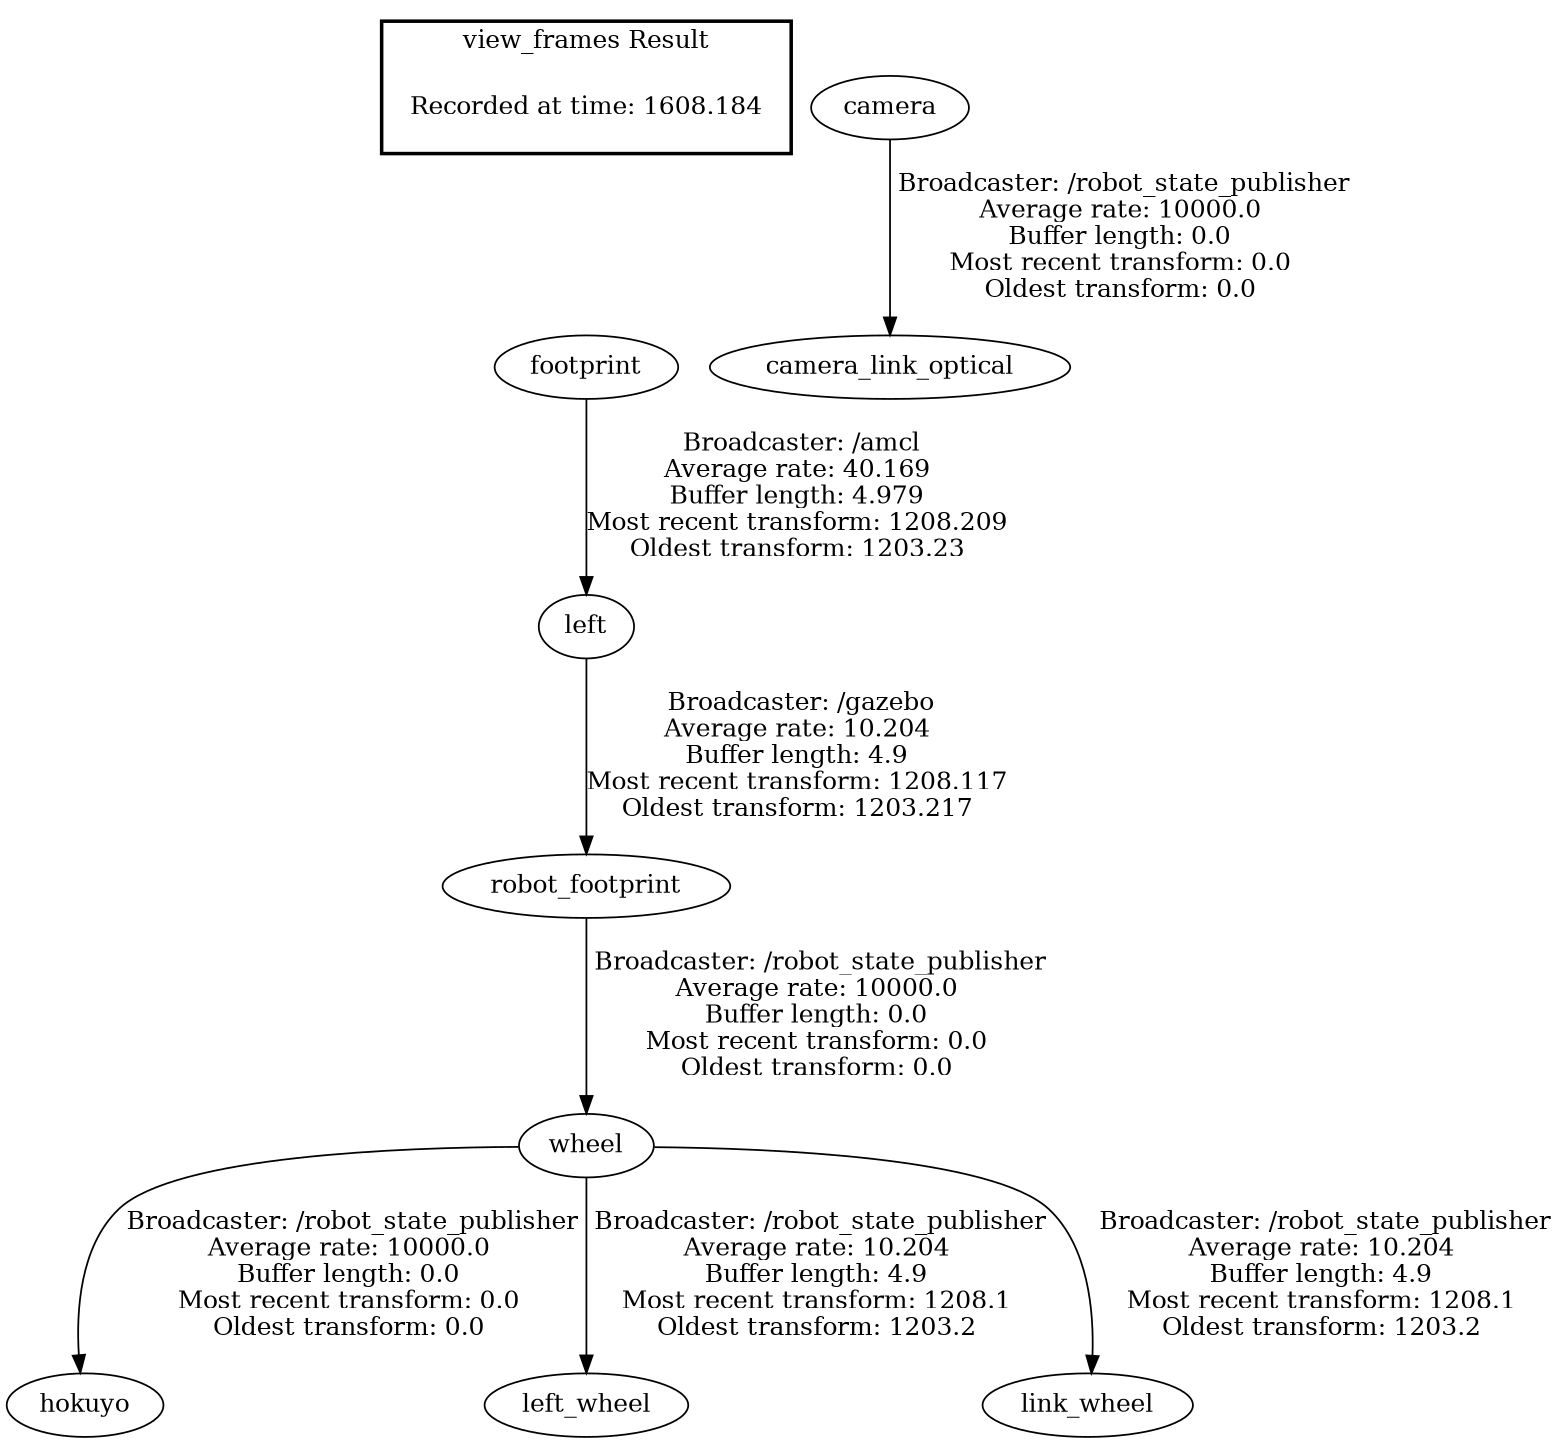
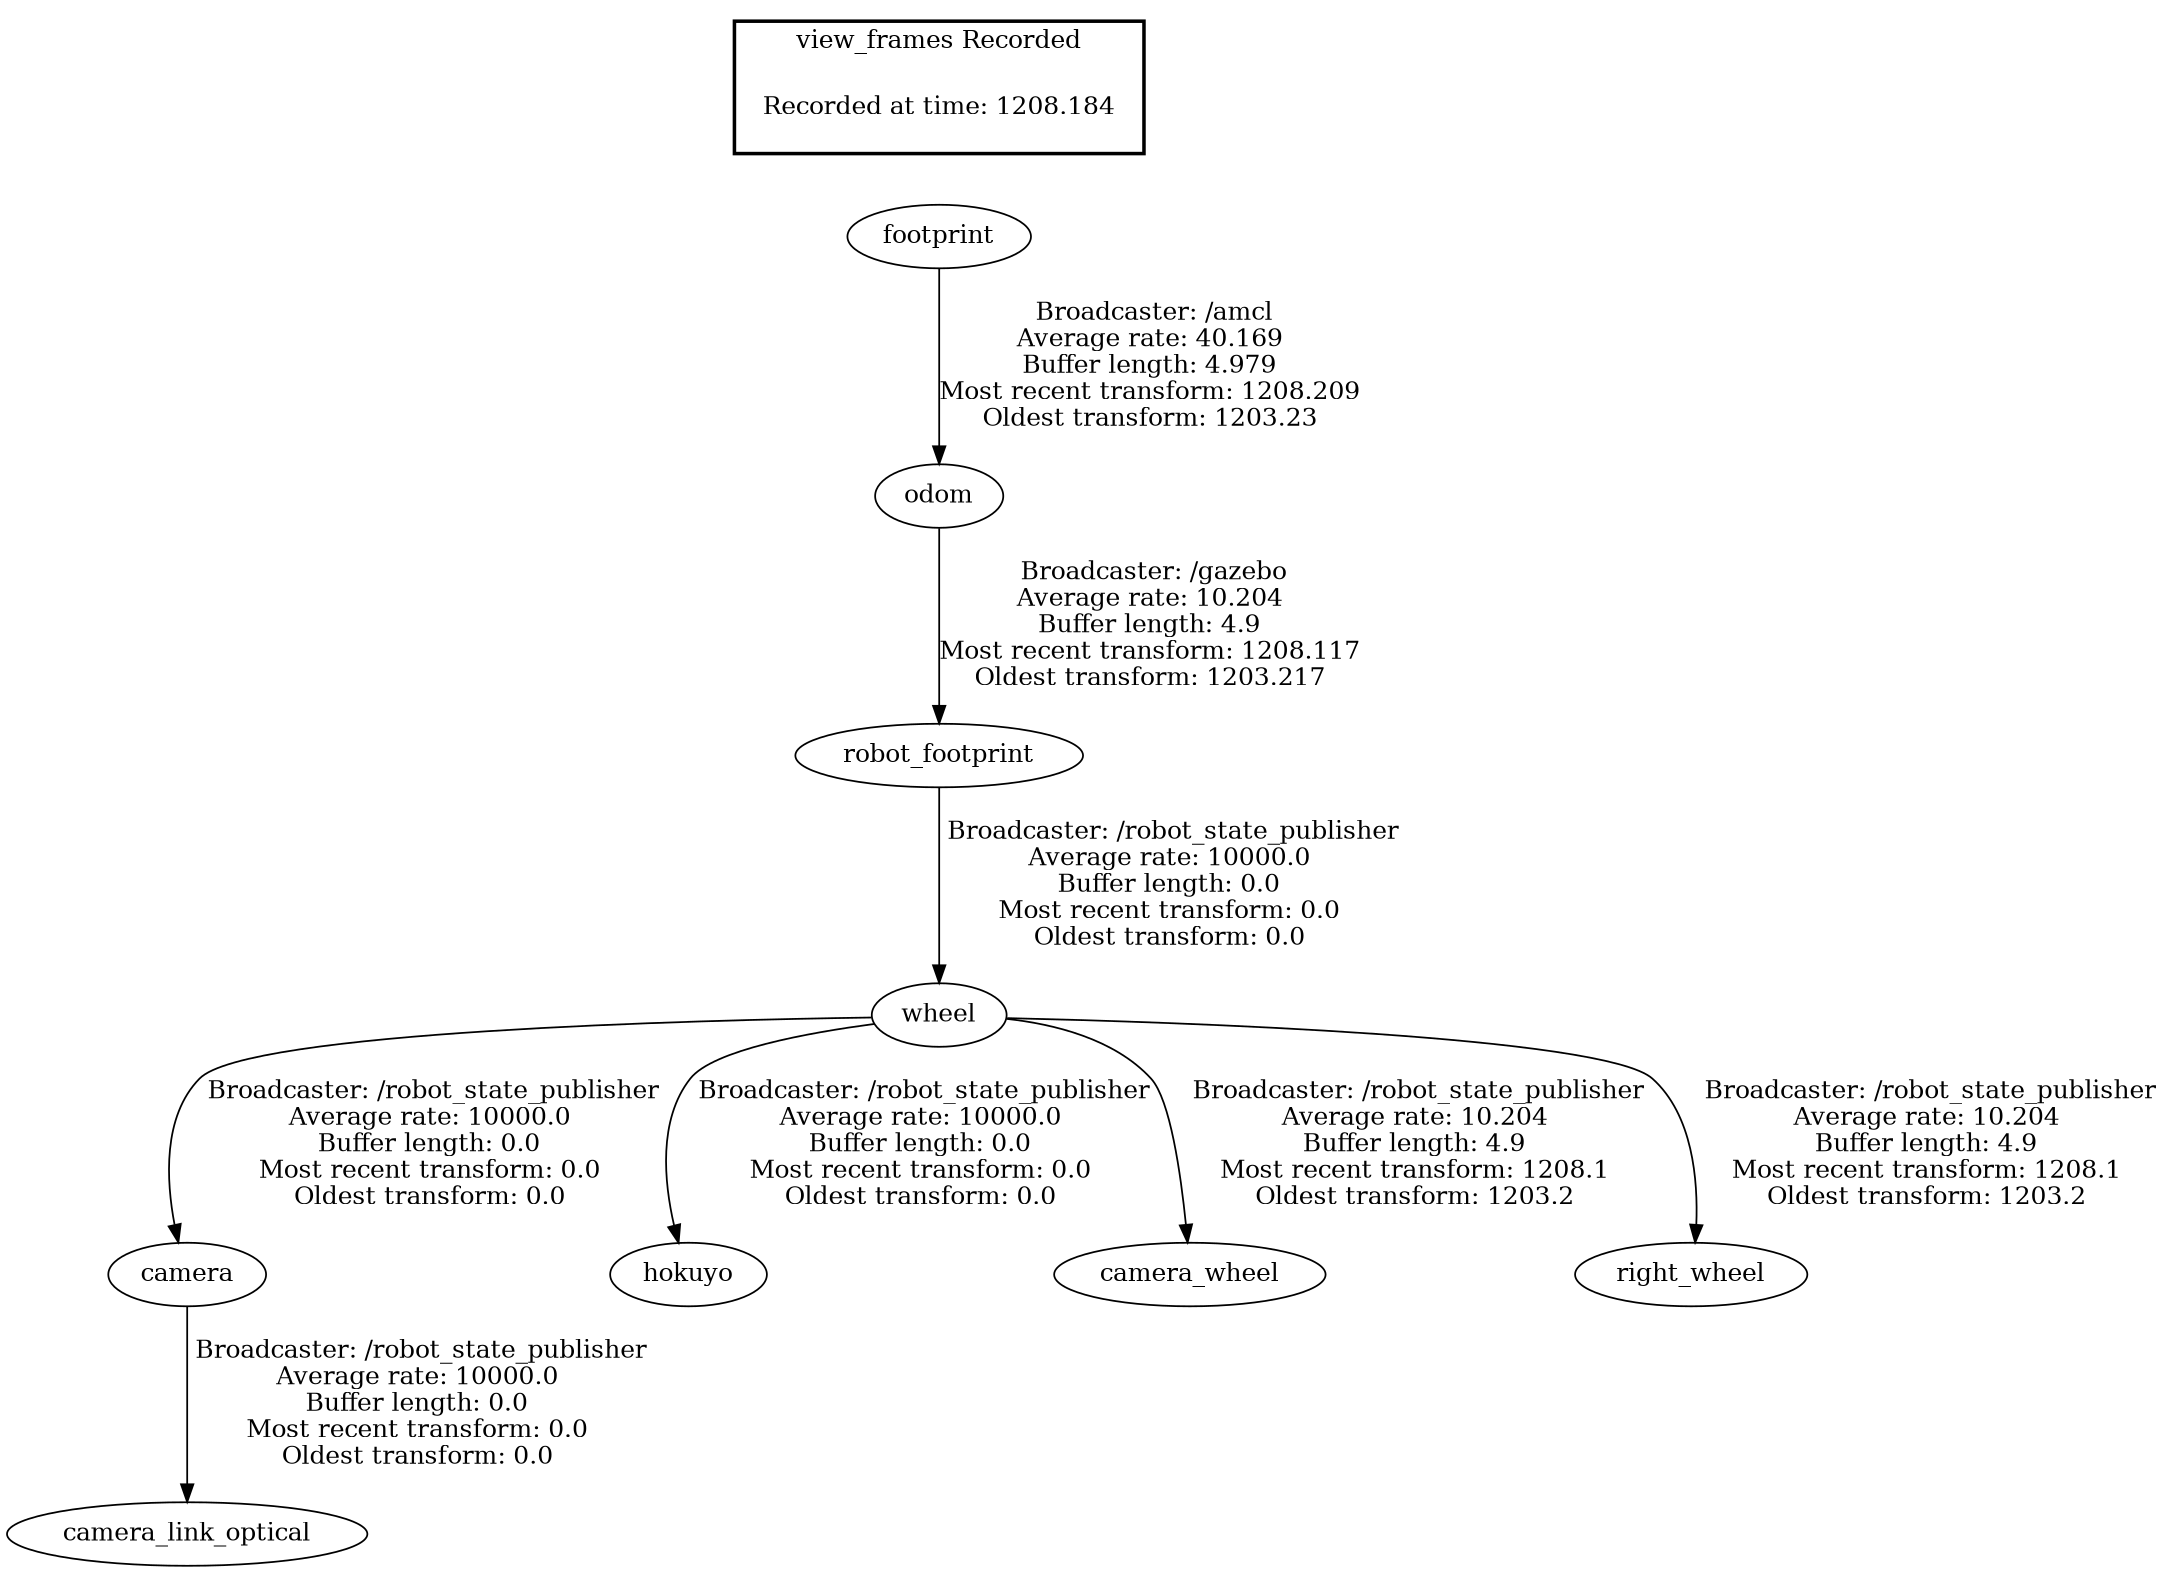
  digraph {
-   "Recorded at time: 1208.184" [shape=plaintext label="Recorded at time: 1608.184"]
+   "Recorded at time: 1208.184" [shape=plaintext]
    n2 [label=footprint]
    n3 [label=wheel]
    camera
    hokuyo
-   left_wheel
-   right_wheel [label=link_wheel]
+   left_wheel [label=camera_wheel]
+   right_wheel
    camera_link_optical
    robot_footprint
-   odom [label=left]
+   odom
    subgraph cluster_1 {
      color=black
-     label="view_frames Result"
+     label="view_frames Recorded"
      style=bold
      "Recorded at time: 1208.184"
    }
    "Recorded at time: 1208.184" -> n2 [style=invis]
    n2 -> odom [label=" Broadcaster: /amcl\nAverage rate: 40.169\nBuffer length: 4.979\nMost recent transform: 1208.209\nOldest transform: 1203.23\n"]
+   n3 -> camera [label=" Broadcaster: /robot_state_publisher\nAverage rate: 10000.0\nBuffer length: 0.0\nMost recent transform: 0.0\nOldest transform: 0.0\n"]
    n3 -> hokuyo [label=" Broadcaster: /robot_state_publisher\nAverage rate: 10000.0\nBuffer length: 0.0\nMost recent transform: 0.0\nOldest transform: 0.0\n"]
    n3 -> left_wheel [label=" Broadcaster: /robot_state_publisher\nAverage rate: 10.204\nBuffer length: 4.9\nMost recent transform: 1208.1\nOldest transform: 1203.2\n"]
    n3 -> right_wheel [label=" Broadcaster: /robot_state_publisher\nAverage rate: 10.204\nBuffer length: 4.9\nMost recent transform: 1208.1\nOldest transform: 1203.2\n"]
    camera -> camera_link_optical [label=" Broadcaster: /robot_state_publisher\nAverage rate: 10000.0\nBuffer length: 0.0\nMost recent transform: 0.0\nOldest transform: 0.0\n"]
    robot_footprint -> n3 [label=" Broadcaster: /robot_state_publisher\nAverage rate: 10000.0\nBuffer length: 0.0\nMost recent transform: 0.0\nOldest transform: 0.0\n"]
    odom -> robot_footprint [label=" Broadcaster: /gazebo\nAverage rate: 10.204\nBuffer length: 4.9\nMost recent transform: 1208.117\nOldest transform: 1203.217\n"]
  }
